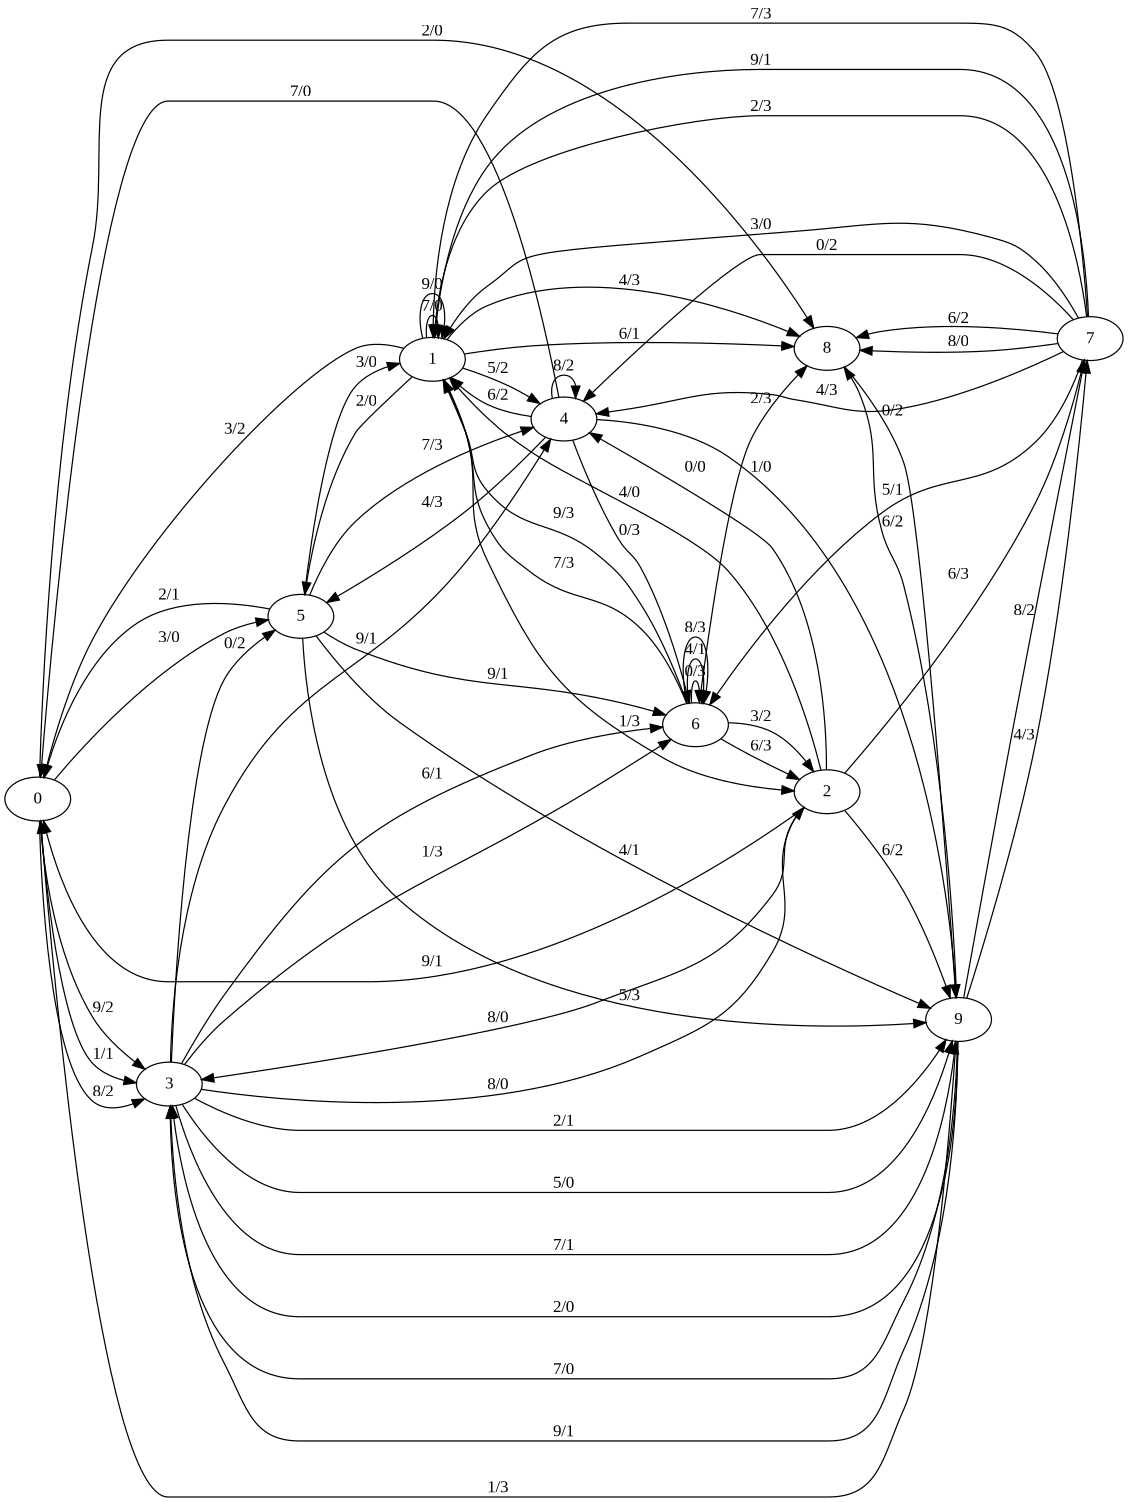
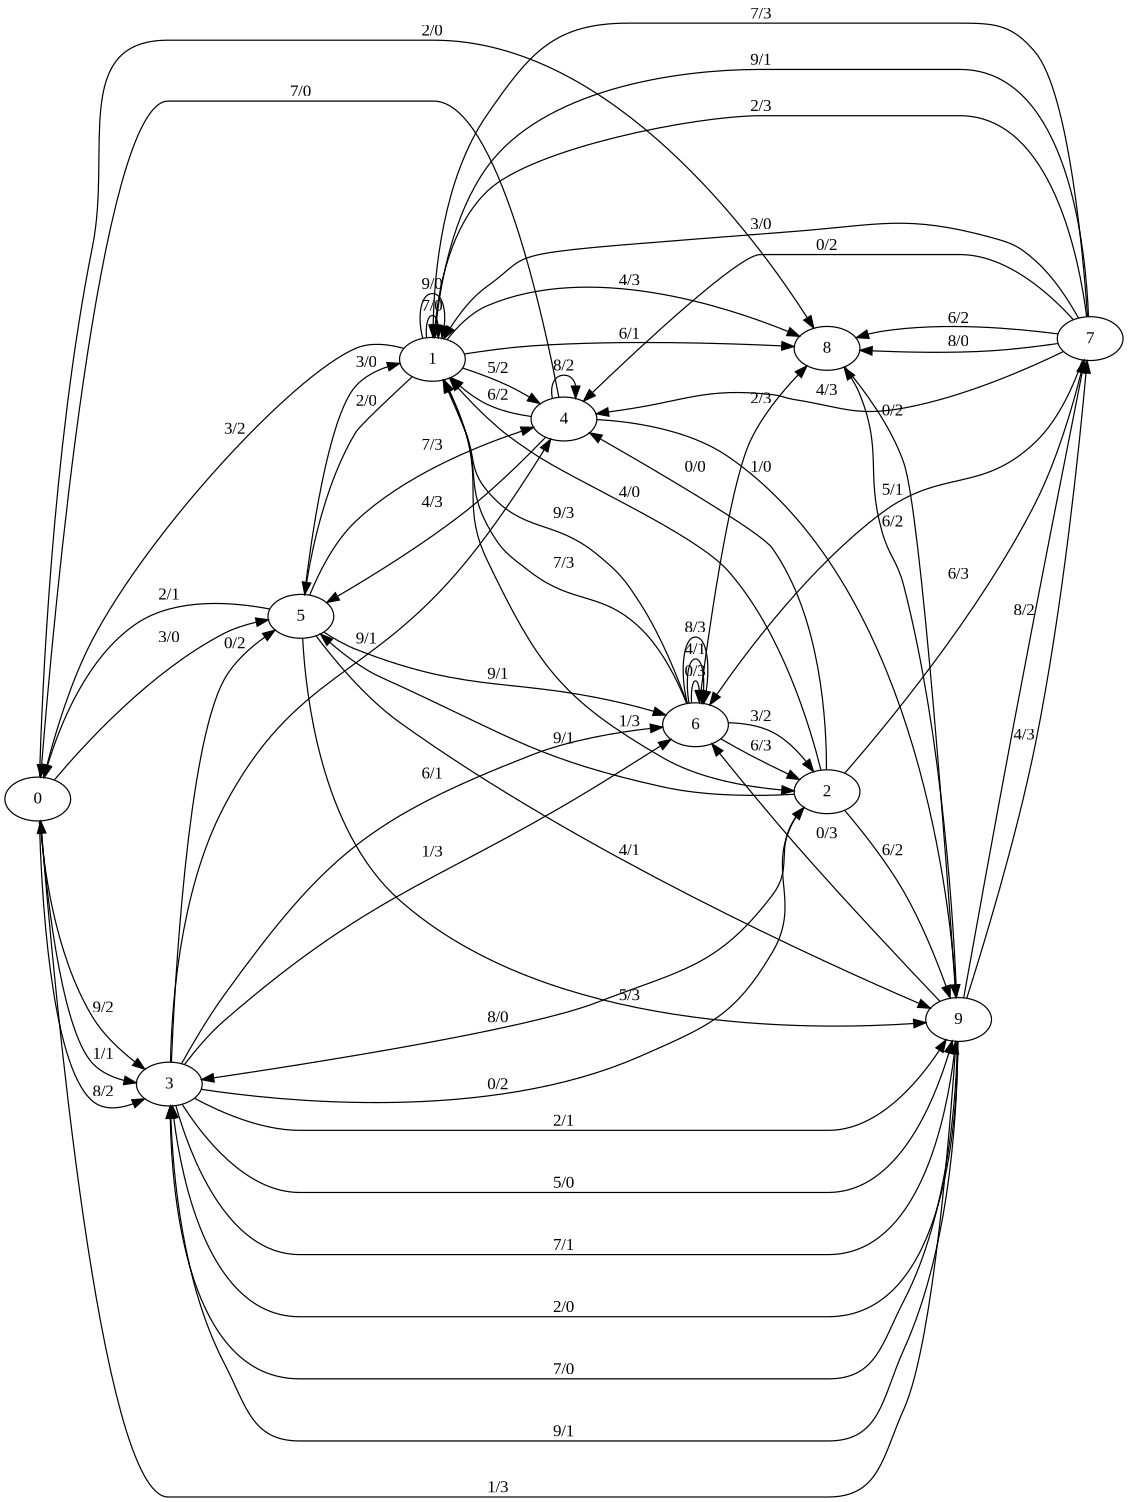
  digraph {
    fontname="Liberation Serif"
    rankdir=LR
    node [fontname="Liberation Serif"]
    edge [fontname="Liberation Serif"]
    0
    3
    8
    5
    2
    4
    9
    6
    1
    7
    0 -> 3 [label="1/1"]
    0 -> 3 [label="8/2"]
    0 -> 3 [label="9/2"]
    0 -> 8 [label="2/0"]
    0 -> 5 [label="3/0"]
    3 -> 5 [label="0/2"]
-   3 -> 2 [label="8/0"]
+   3 -> 2 [label="0/2"]
    3 -> 4 [label="9/1"]
    3 -> 9 [label="2/1"]
    3 -> 9 [label="5/0"]
    3 -> 9 [label="7/1"]
    3 -> 6 [label="1/3"]
    3 -> 6 [label="6/1"]
    8 -> 9 [label="0/2"]
    5 -> 0 [label="2/1"]
    5 -> 4 [label="7/3"]
    5 -> 9 [label="4/1"]
    5 -> 9 [label="5/3"]
    5 -> 6 [label="9/1"]
    5 -> 1 [label="3/0"]
-   2 -> 0 [label="9/1"]
+   2 -> 5 [label="9/1"]
    2 -> 3 [label="8/0"]
    2 -> 4 [label="0/0"]
    2 -> 9 [label="6/2"]
    2 -> 1 [label="4/0"]
    2 -> 7 [label="6/3"]
    4 -> 0 [label="7/0"]
    4 -> 5 [label="4/3"]
    4 -> 4 [label="8/2"]
    4 -> 9 [label="1/0"]
    4 -> 1 [label="6/2"]
    9 -> 0 [label="1/3"]
    9 -> 3 [label="2/0"]
    9 -> 3 [label="7/0"]
    9 -> 3 [label="9/1"]
    9 -> 8 [label="6/2"]
-   4 -> 6 [label="0/3"]
+   9 -> 6 [label="0/3"]
    9 -> 7 [label="4/3"]
    9 -> 7 [label="8/2"]
    6 -> 8 [label="2/3"]
    6 -> 2 [label="3/2"]
    6 -> 2 [label="6/3"]
    6 -> 6 [label="0/3"]
    6 -> 6 [label="4/1"]
    6 -> 6 [label="8/3"]
    6 -> 1 [label="7/3"]
    6 -> 1 [label="9/3"]
    1 -> 0 [label="3/2"]
    1 -> 8 [label="4/3"]
    1 -> 8 [label="6/1"]
    1 -> 5 [label="2/0"]
    1 -> 2 [label="1/3"]
    1 -> 4 [label="5/2"]
    1 -> 1 [label="7/0"]
    1 -> 1 [label="9/0"]
    7 -> 8 [label="6/2"]
    7 -> 8 [label="8/0"]
    7 -> 4 [label="0/2"]
    7 -> 4 [label="4/3"]
    7 -> 6 [label="5/1"]
    7 -> 1 [label="2/3"]
    7 -> 1 [label="3/0"]
    7 -> 1 [label="7/3"]
    7 -> 1 [label="9/1"]
  }
